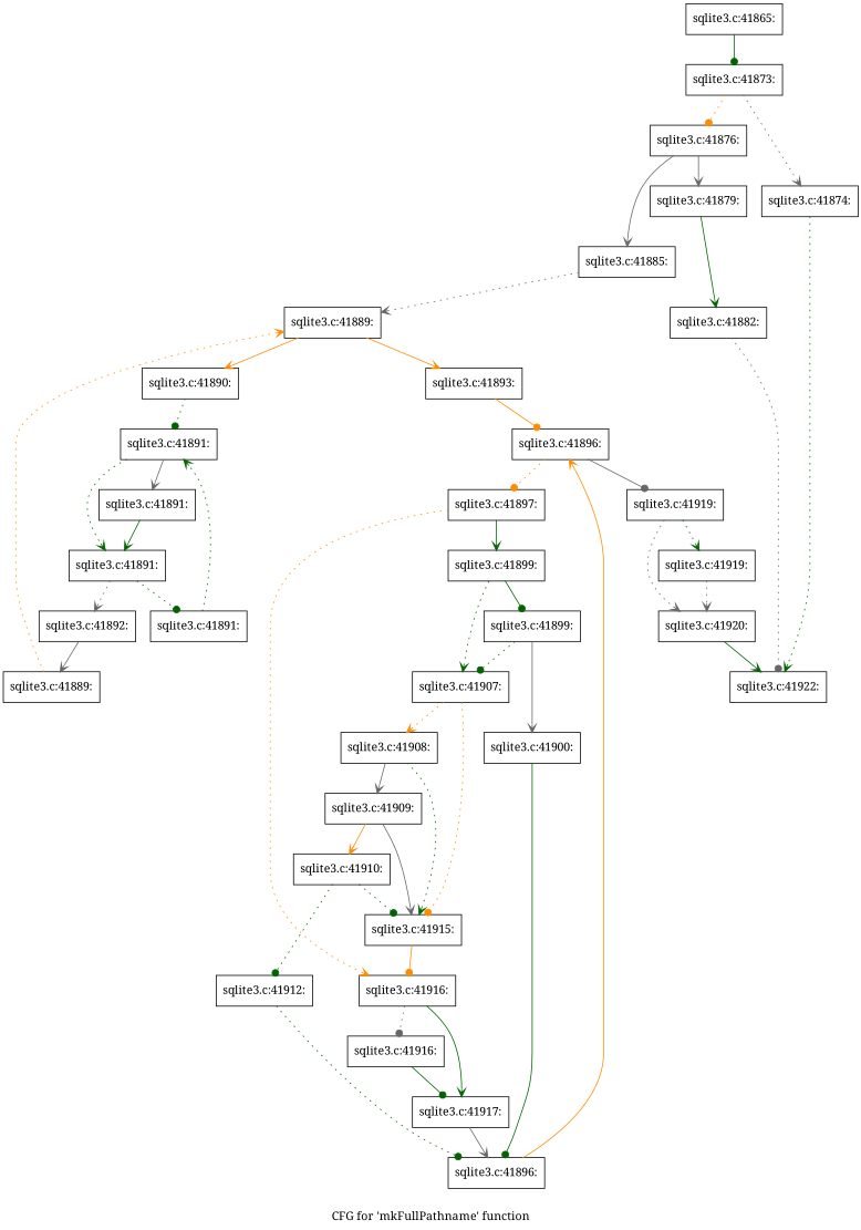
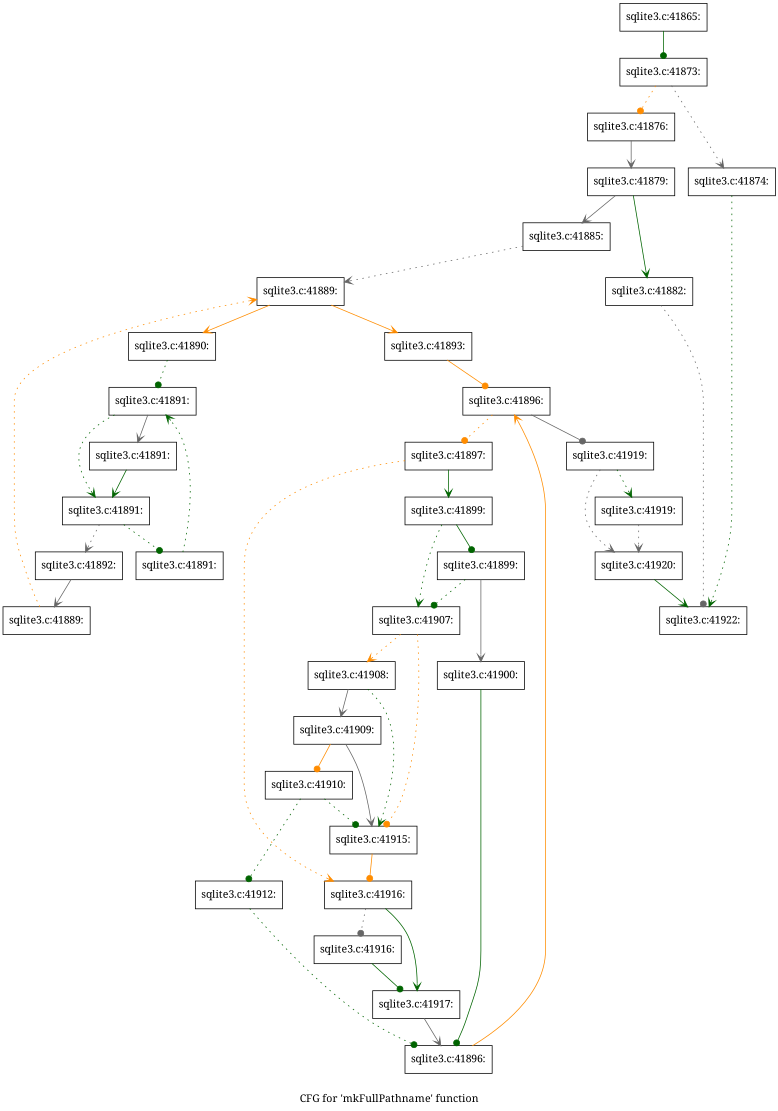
  digraph {
    fontname="Noto Serif"
    label="CFG for 'mkFullPathname' function"
    node [fontname="Noto Serif" shape=record]
    edge [arrowhead=vee color=darkgreen fontname="Noto Serif" style=dotted]
    n1 [label="{sqlite3.c:41865:}"]
    n2 [label="{sqlite3.c:41873:}"]
    n3 [label="{sqlite3.c:41874:}"]
    n4 [label="{sqlite3.c:41876:}"]
    n5 [label="{sqlite3.c:41879:}"]
    n6 [label="{sqlite3.c:41882:}"]
    n7 [label="{sqlite3.c:41885:}"]
    n8 [label="{sqlite3.c:41922:}"]
    n9 [label="{sqlite3.c:41889:}"]
    n10 [label="{sqlite3.c:41890:}"]
    n11 [label="{sqlite3.c:41893:}"]
    n12 [label="{sqlite3.c:41891:}"]
    n13 [label="{sqlite3.c:41896:}"]
    n14 [label="{sqlite3.c:41891:}"]
    n15 [label="{sqlite3.c:41891:}"]
    n16 [label="{sqlite3.c:41897:}"]
    n17 [label="{sqlite3.c:41919:}"]
    n18 [label="{sqlite3.c:41891:}"]
    n19 [label="{sqlite3.c:41892:}"]
    n20 [label="{sqlite3.c:41889:}"]
    n21 [label="{sqlite3.c:41899:}"]
    n22 [label="{sqlite3.c:41916:}"]
    n23 [label="{sqlite3.c:41919:}"]
    n24 [label="{sqlite3.c:41920:}"]
    n25 [label="{sqlite3.c:41899:}"]
    n26 [label="{sqlite3.c:41907:}"]
    n27 [label="{sqlite3.c:41916:}"]
    n28 [label="{sqlite3.c:41917:}"]
    n29 [label="{sqlite3.c:41900:}"]
    n30 [label="{sqlite3.c:41908:}"]
    n31 [label="{sqlite3.c:41915:}"]
    n32 [label="{sqlite3.c:41896:}"]
    n33 [label="{sqlite3.c:41909:}"]
    n34 [label="{sqlite3.c:41910:}"]
    n35 [label="{sqlite3.c:41912:}"]
    n1 -> n2 [arrowhead=dot style=solid]
    n2 -> n3 [color=gray40]
    n2 -> n4 [arrowhead=dot color=darkorange]
    n3 -> n8
    n4 -> n5 [color=gray40 style=solid]
    n5 -> n6 [style=solid]
-   n4 -> n7 [color=gray40 style=solid]
+   n5 -> n7 [color=gray40 style=solid]
    n6 -> n8 [arrowhead=dot color=gray40]
    n7 -> n9 [color=gray40]
    n9 -> n10 [color=darkorange style=solid]
    n9 -> n11 [color=darkorange style=solid]
    n10 -> n12 [arrowhead=dot]
    n11 -> n13 [arrowhead=dot color=darkorange style=solid]
    n12 -> n14 [color=gray40 style=solid]
    n12 -> n15
    n13 -> n16 [arrowhead=dot color=darkorange]
    n13 -> n17 [arrowhead=dot color=gray40 style=solid]
    n14 -> n15 [style=solid]
    n15 -> n18 [arrowhead=dot]
    n15 -> n19 [color=gray40]
    n16 -> n21 [style=solid]
    n16 -> n22 [color=darkorange]
    n17 -> n23
    n17 -> n24 [color=gray40]
    n18 -> n12
    n19 -> n20 [color=gray40 style=solid]
    n20 -> n9 [color=darkorange]
    n21 -> n25 [arrowhead=dot style=solid]
    n21 -> n26
    n22 -> n27 [arrowhead=dot color=gray40]
    n22 -> n28 [style=solid]
    n23 -> n24 [color=gray40]
    n24 -> n8 [style=solid]
    n25 -> n26 [arrowhead=dot]
    n25 -> n29 [color=gray40 style=solid]
    n26 -> n30 [color=darkorange]
    n26 -> n31 [arrowhead=dot color=darkorange]
    n27 -> n28 [arrowhead=dot style=solid]
    n28 -> n32 [color=gray40 style=solid]
    n29 -> n32 [arrowhead=dot style=solid]
    n30 -> n31
    n30 -> n33 [color=gray40 style=solid]
    n31 -> n22 [arrowhead=dot color=darkorange style=solid]
    n32 -> n13 [color=darkorange style=solid]
    n33 -> n31 [color=gray40 style=solid]
-   n33 -> n34 [color=darkorange style=solid]
+   n33 -> n34 [arrowhead=dot color=darkorange style=solid]
    n34 -> n31 [arrowhead=dot]
    n34 -> n35 [arrowhead=dot]
    n35 -> n32 [arrowhead=dot]
  }
